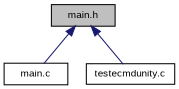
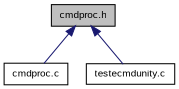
  digraph {
    fontname="Liberation Sans"
    node [color=black fillcolor=white fontname="Liberation Sans" fontsize=10 shape=record style=filled]
    edge [color=midnightblue dir=back fontname="Liberation Sans" fontsize=10 labelfontname=Helvetica labelfontsize=10 style=solid]
-   n1 [fillcolor=grey75 fontcolor=black height=0.2 label="main.h" width=0.4]
-   n2 [height=0.2 label="main.c" width=0.4]
+   n1 [fillcolor=grey75 fontcolor=black height=0.2 label="cmdproc.h" width=0.4]
+   n2 [height=0.2 label="cmdproc.c" width=0.4]
    n3 [height=0.2 label="testecmdunity.c" width=0.4]
    n1 -> n2
    n1 -> n3
  }
